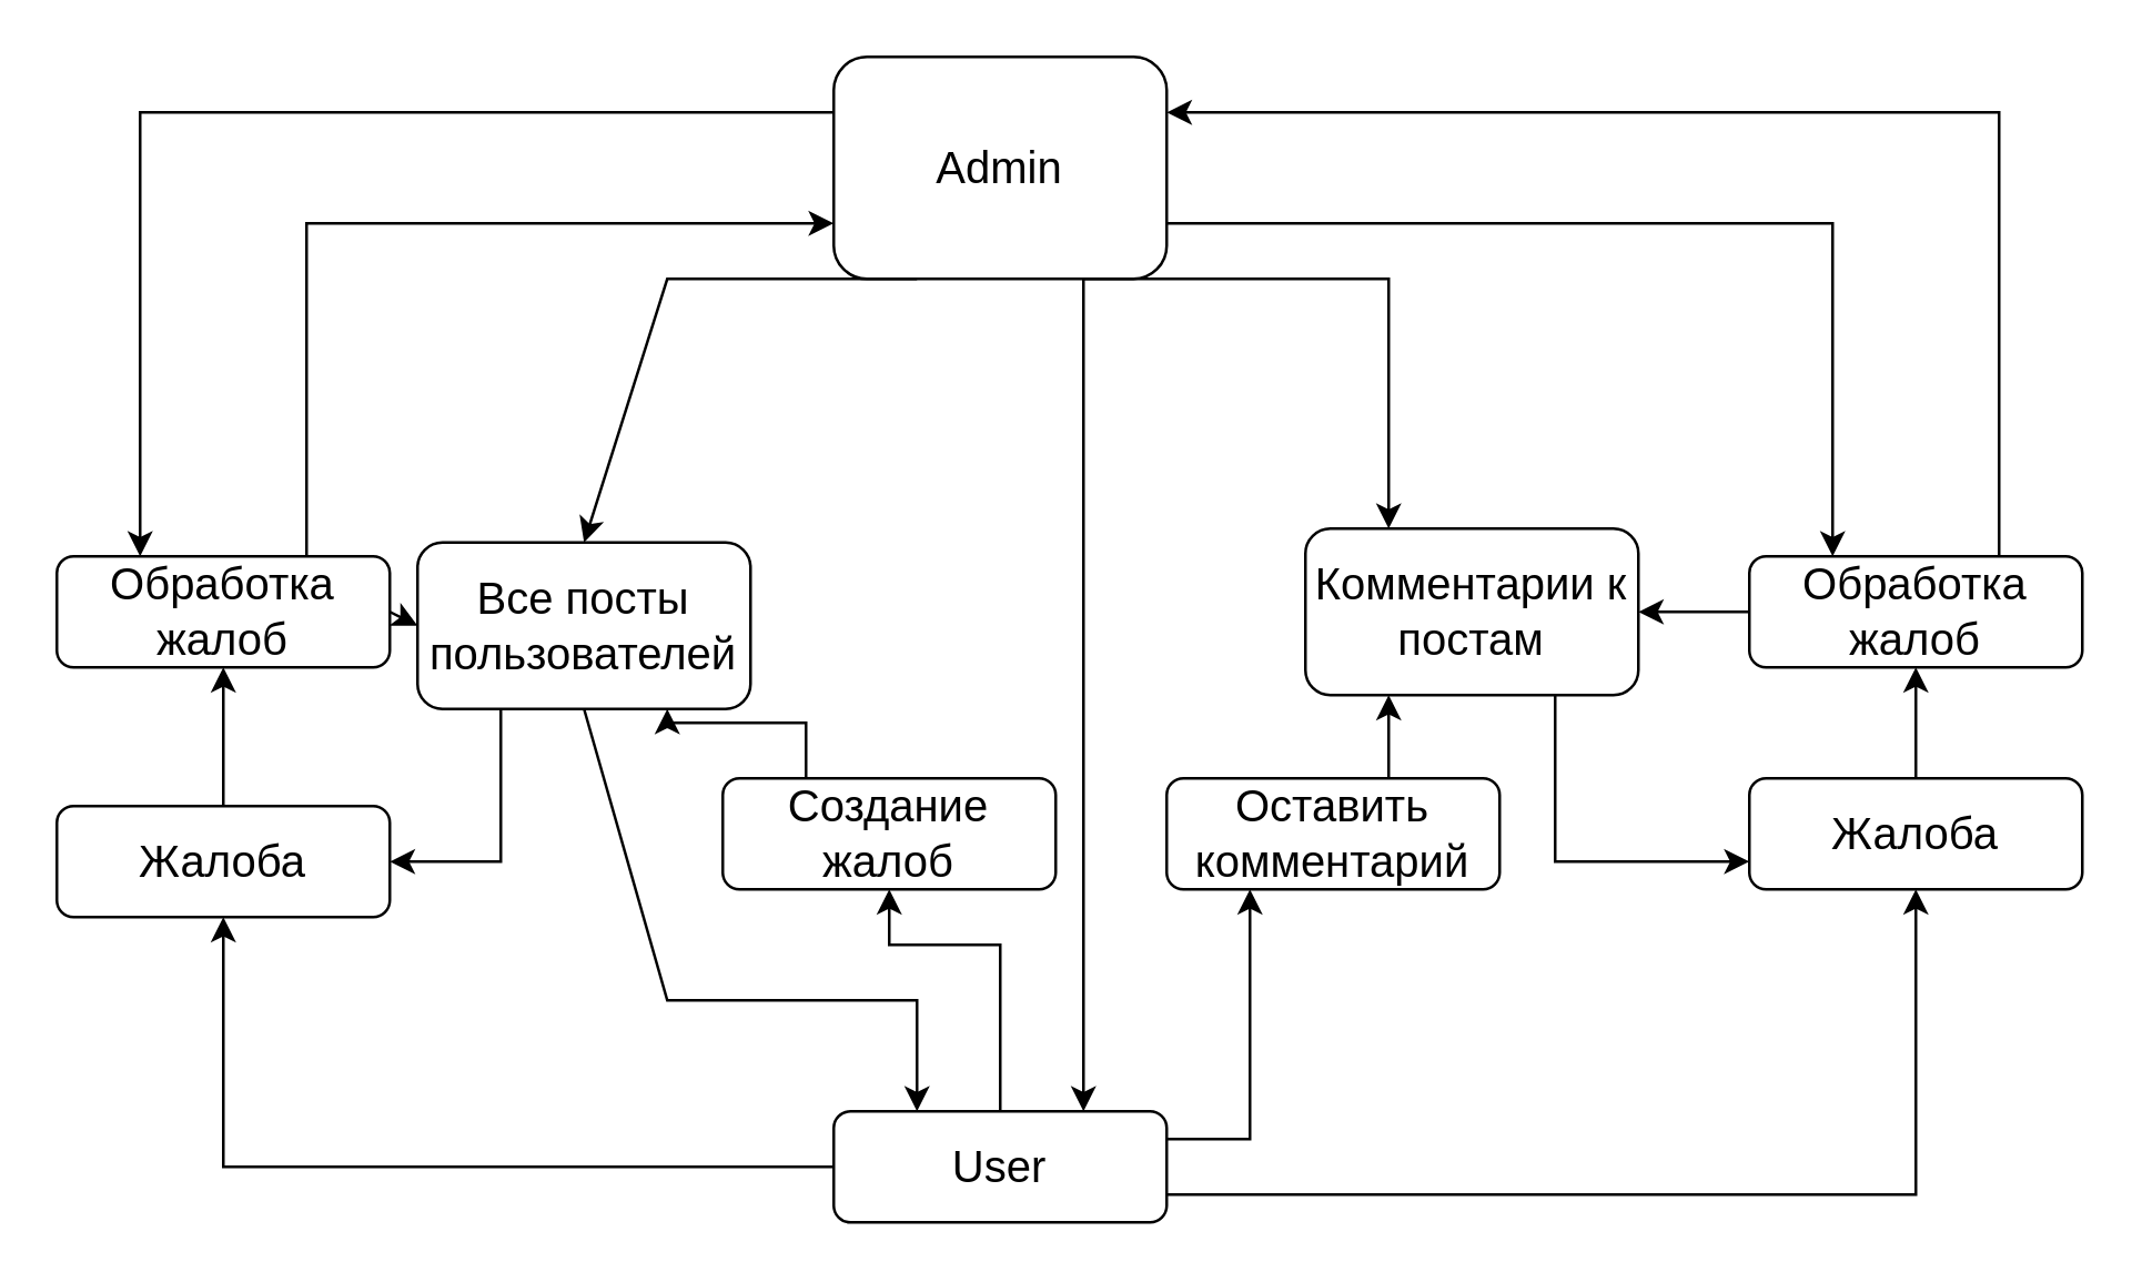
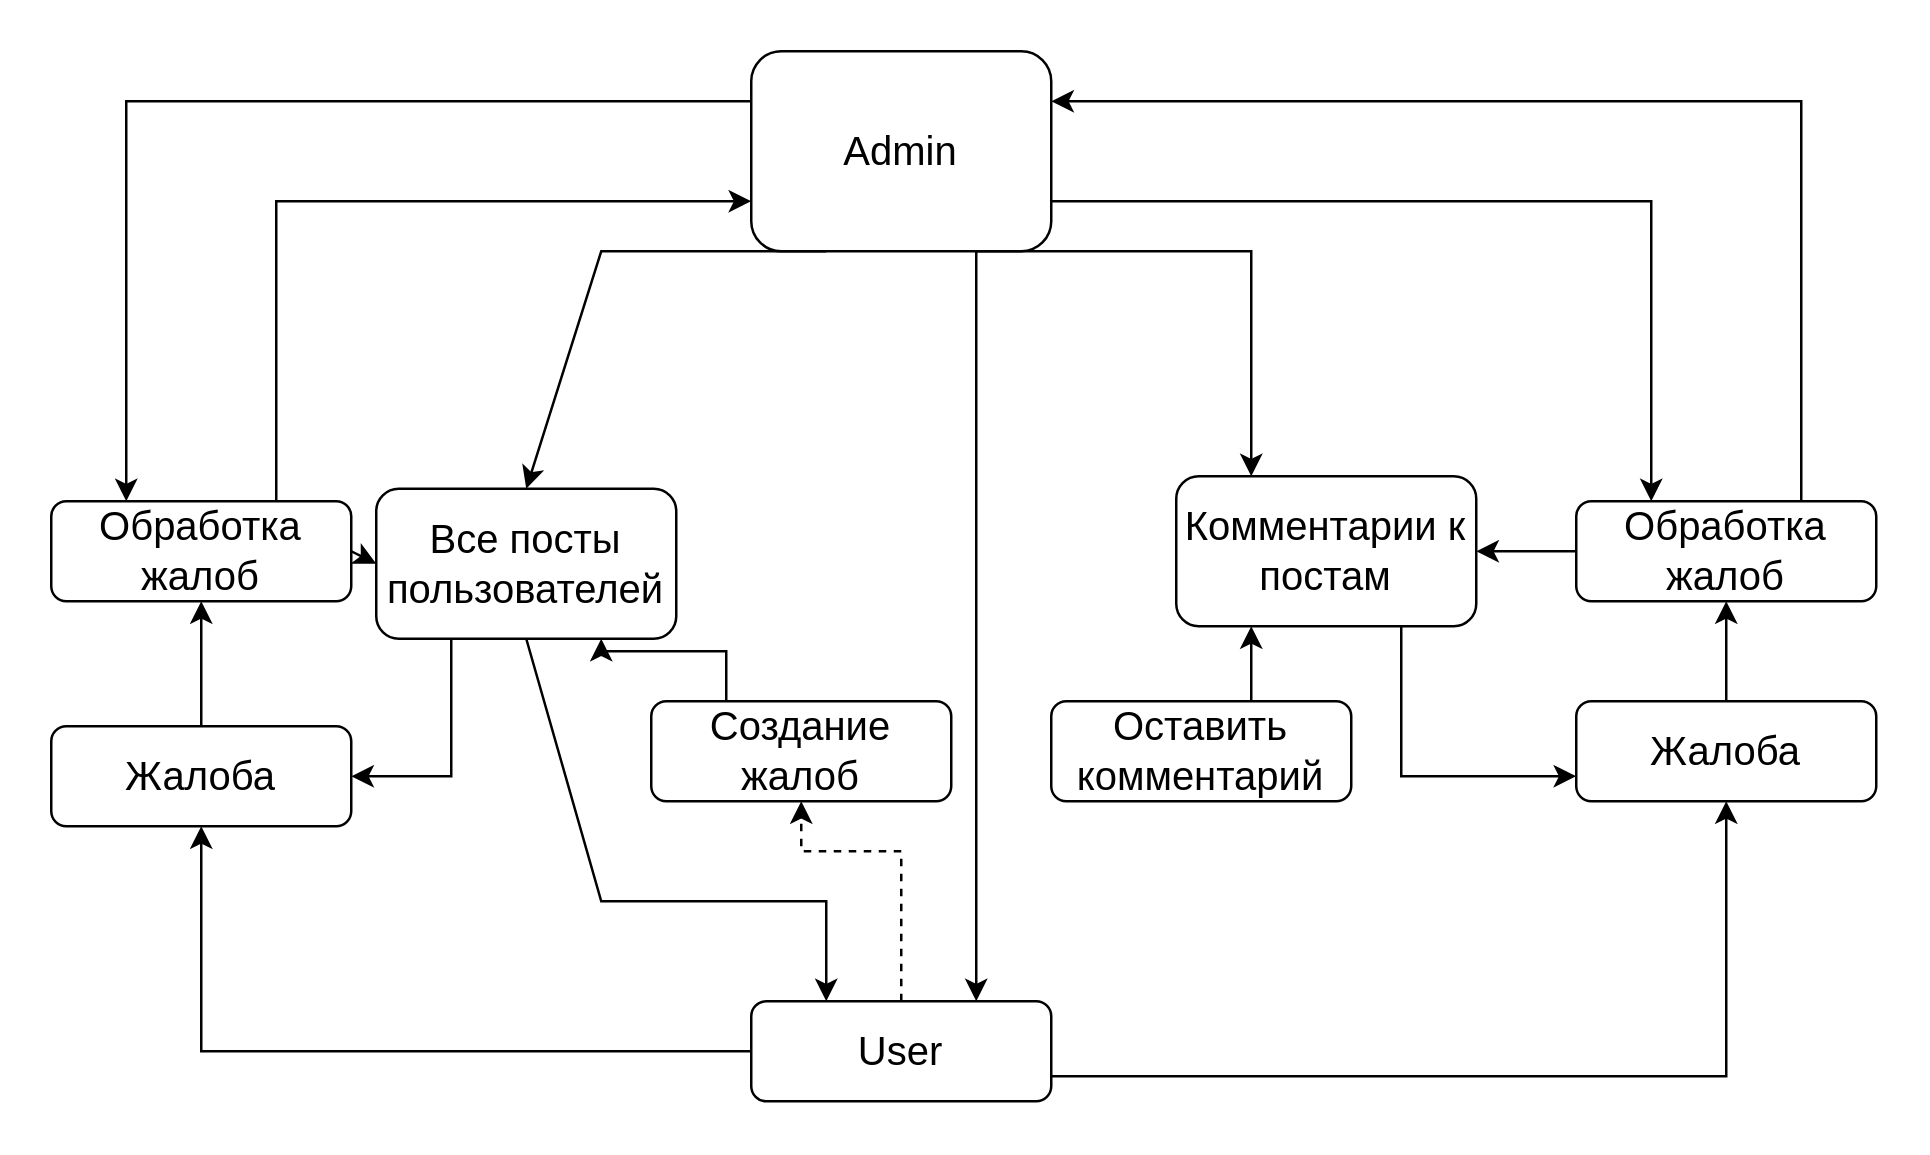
  <mxCell id="0" />
  <mxCell id="1" parent="0" />
  <mxCell id="2" style="edgeStyle=orthogonalEdgeStyle;rounded=0;orthogonalLoop=1;jettySize=auto;html=1;exitX=0;exitY=0.25;exitDx=0;exitDy=0;entryX=0.25;entryY=0;entryDx=0;entryDy=0;fontSize=16;" edge="1" parent="1" source="6" target="13"><mxGeometry relative="1" as="geometry" /></mxCell>
  <mxCell id="3" style="edgeStyle=orthogonalEdgeStyle;rounded=0;orthogonalLoop=1;jettySize=auto;html=1;exitX=0.75;exitY=1;exitDx=0;exitDy=0;entryX=0.75;entryY=0;entryDx=0;entryDy=0;" edge="1" parent="1" source="6" target="9"><mxGeometry relative="1" as="geometry" /></mxCell>
  <mxCell id="4" style="edgeStyle=orthogonalEdgeStyle;rounded=0;orthogonalLoop=1;jettySize=auto;html=1;exitX=0.75;exitY=1;exitDx=0;exitDy=0;entryX=0.25;entryY=0;entryDx=0;entryDy=0;fontSize=16;" edge="1" parent="1" source="6" target="24"><mxGeometry relative="1" as="geometry"><Array as="points"><mxPoint x="500" y="100" /></Array></mxGeometry></mxCell>
  <mxCell id="5" style="edgeStyle=orthogonalEdgeStyle;rounded=0;orthogonalLoop=1;jettySize=auto;html=1;exitX=1;exitY=0.75;exitDx=0;exitDy=0;entryX=0.25;entryY=0;entryDx=0;entryDy=0;fontSize=16;" edge="1" parent="1" source="6" target="29"><mxGeometry relative="1" as="geometry" /></mxCell>
  <mxCell id="6" value="&lt;font style=&quot;font-size: 16px;&quot;&gt;Admin&lt;/font&gt;" style="rounded=1;whiteSpace=wrap;html=1;" vertex="1" parent="1"><mxGeometry x="300" y="20" width="120" height="80" as="geometry" /></mxCell>
- <mxCell id="7" style="edgeStyle=orthogonalEdgeStyle;rounded=0;orthogonalLoop=1;jettySize=auto;html=1;exitX=1;exitY=0.25;exitDx=0;exitDy=0;entryX=0.25;entryY=1;entryDx=0;entryDy=0;fontSize=16;" edge="1" parent="1" source="9" target="26"><mxGeometry relative="1" as="geometry" /></mxCell>
  <mxCell id="8" style="edgeStyle=orthogonalEdgeStyle;rounded=0;orthogonalLoop=1;jettySize=auto;html=1;exitX=1;exitY=0.75;exitDx=0;exitDy=0;entryX=0.5;entryY=1;entryDx=0;entryDy=0;fontSize=16;" edge="1" parent="1" source="9" target="31"><mxGeometry relative="1" as="geometry" /></mxCell>
  <mxCell id="9" value="User" style="rounded=1;whiteSpace=wrap;html=1;fontSize=16;" vertex="1" parent="1"><mxGeometry x="300" y="400" width="120" height="40" as="geometry" /></mxCell>
  <mxCell id="10" value="" style="endArrow=classic;html=1;rounded=0;fontSize=16;exitX=0;exitY=0.5;exitDx=0;exitDy=0;entryX=0.5;entryY=1;entryDx=0;entryDy=0;" edge="1" parent="1" source="9" target="11"><mxGeometry width="50" height="50" relative="1" as="geometry"><mxPoint x="330" y="390" as="sourcePoint" /><mxPoint x="60" y="320" as="targetPoint" /><Array as="points"><mxPoint x="80" y="420" /></Array></mxGeometry></mxCell>
  <mxCell id="11" value="Жалоба" style="rounded=1;whiteSpace=wrap;html=1;fontSize=16;" vertex="1" parent="1"><mxGeometry x="20" y="290" width="120" height="40" as="geometry" /></mxCell>
  <mxCell id="12" style="edgeStyle=orthogonalEdgeStyle;rounded=0;orthogonalLoop=1;jettySize=auto;html=1;exitX=0.75;exitY=0;exitDx=0;exitDy=0;entryX=0;entryY=0.75;entryDx=0;entryDy=0;fontSize=16;" edge="1" parent="1" source="13" target="6"><mxGeometry relative="1" as="geometry" /></mxCell>
  <mxCell id="13" value="Обработка жалоб" style="rounded=1;whiteSpace=wrap;html=1;fontSize=16;" vertex="1" parent="1"><mxGeometry x="20" y="200" width="120" height="40" as="geometry" /></mxCell>
  <mxCell id="14" value="" style="endArrow=classic;html=1;rounded=0;fontSize=16;exitX=0.5;exitY=0;exitDx=0;exitDy=0;entryX=0.5;entryY=1;entryDx=0;entryDy=0;" edge="1" parent="1" source="11" target="13"><mxGeometry width="50" height="50" relative="1" as="geometry"><mxPoint x="330" y="390" as="sourcePoint" /><mxPoint x="380" y="340" as="targetPoint" /></mxGeometry></mxCell>
  <mxCell id="15" style="edgeStyle=orthogonalEdgeStyle;rounded=0;orthogonalLoop=1;jettySize=auto;html=1;exitX=0.25;exitY=1;exitDx=0;exitDy=0;entryX=1;entryY=0.5;entryDx=0;entryDy=0;" edge="1" parent="1" source="16" target="11"><mxGeometry relative="1" as="geometry" /></mxCell>
  <mxCell id="16" value="Все посты пользователей" style="rounded=1;whiteSpace=wrap;html=1;fontSize=16;" vertex="1" parent="1"><mxGeometry x="150" y="195" width="120" height="60" as="geometry" /></mxCell>
  <mxCell id="17" value="" style="endArrow=classic;html=1;rounded=0;fontSize=16;exitX=1;exitY=0.5;exitDx=0;exitDy=0;entryX=0;entryY=0.5;entryDx=0;entryDy=0;" edge="1" parent="1" source="13" target="16"><mxGeometry width="50" height="50" relative="1" as="geometry"><mxPoint x="330" y="370" as="sourcePoint" /><mxPoint x="380" y="320" as="targetPoint" /></mxGeometry></mxCell>
  <mxCell id="18" value="" style="endArrow=classic;html=1;rounded=0;fontSize=16;exitX=0.25;exitY=1;exitDx=0;exitDy=0;entryX=0.5;entryY=0;entryDx=0;entryDy=0;" edge="1" parent="1" source="6" target="16"><mxGeometry width="50" height="50" relative="1" as="geometry"><mxPoint x="330" y="370" as="sourcePoint" /><mxPoint x="380" y="320" as="targetPoint" /><Array as="points"><mxPoint x="240" y="100" /></Array></mxGeometry></mxCell>
  <mxCell id="19" value="" style="endArrow=classic;html=1;rounded=0;fontSize=16;exitX=0.5;exitY=1;exitDx=0;exitDy=0;entryX=0.25;entryY=0;entryDx=0;entryDy=0;" edge="1" parent="1" source="16" target="9"><mxGeometry width="50" height="50" relative="1" as="geometry"><mxPoint x="330" y="370" as="sourcePoint" /><mxPoint x="380" y="320" as="targetPoint" /><Array as="points"><mxPoint x="240" y="360" /><mxPoint x="330" y="360" /></Array></mxGeometry></mxCell>
- <mxCell id="20" value="" style="endArrow=classic;html=1;rounded=0;fontSize=16;exitX=0.5;exitY=0;exitDx=0;exitDy=0;" edge="1" parent="1" source="9" target="22"><mxGeometry width="50" height="50" relative="1" as="geometry"><mxPoint x="330" y="370" as="sourcePoint" /><mxPoint x="400" y="320" as="targetPoint" /><Array as="points"><mxPoint x="360" y="340" /><mxPoint x="320" y="340" /></Array></mxGeometry></mxCell>
+ <mxCell id="20" value="" style="endArrow=classic;html=1;rounded=0;fontSize=16;exitX=0.5;exitY=0;exitDx=0;exitDy=0;dashed=1;" edge="1" parent="1" source="9" target="22"><mxGeometry width="50" height="50" relative="1" as="geometry"><mxPoint x="330" y="370" as="sourcePoint" /><mxPoint x="400" y="320" as="targetPoint" /><Array as="points"><mxPoint x="360" y="340" /><mxPoint x="320" y="340" /></Array></mxGeometry></mxCell>
  <mxCell id="21" style="edgeStyle=orthogonalEdgeStyle;rounded=0;orthogonalLoop=1;jettySize=auto;html=1;exitX=0.25;exitY=0;exitDx=0;exitDy=0;entryX=0.75;entryY=1;entryDx=0;entryDy=0;fontSize=16;" edge="1" parent="1" source="22" target="16"><mxGeometry relative="1" as="geometry" /></mxCell>
  <mxCell id="22" value="Создание жалоб" style="rounded=1;whiteSpace=wrap;html=1;fontSize=16;" vertex="1" parent="1"><mxGeometry x="260" y="280" width="120" height="40" as="geometry" /></mxCell>
  <mxCell id="23" style="edgeStyle=orthogonalEdgeStyle;rounded=0;orthogonalLoop=1;jettySize=auto;html=1;exitX=0.75;exitY=1;exitDx=0;exitDy=0;entryX=0;entryY=0.75;entryDx=0;entryDy=0;fontSize=16;" edge="1" parent="1" source="24" target="31"><mxGeometry relative="1" as="geometry" /></mxCell>
  <mxCell id="24" value="&lt;font style=&quot;font-size: 16px;&quot;&gt;Комментарии к постам&lt;/font&gt;" style="rounded=1;whiteSpace=wrap;html=1;" vertex="1" parent="1"><mxGeometry x="470" y="190" width="120" height="60" as="geometry" /></mxCell>
  <mxCell id="25" style="edgeStyle=orthogonalEdgeStyle;rounded=0;orthogonalLoop=1;jettySize=auto;html=1;exitX=0.75;exitY=0;exitDx=0;exitDy=0;entryX=0.25;entryY=1;entryDx=0;entryDy=0;fontSize=16;" edge="1" parent="1" source="26" target="24"><mxGeometry relative="1" as="geometry" /></mxCell>
  <mxCell id="26" value="Оставить комментарий" style="rounded=1;whiteSpace=wrap;html=1;fontSize=16;" vertex="1" parent="1"><mxGeometry x="420" y="280" width="120" height="40" as="geometry" /></mxCell>
  <mxCell id="27" style="edgeStyle=orthogonalEdgeStyle;rounded=0;orthogonalLoop=1;jettySize=auto;html=1;exitX=0;exitY=0.5;exitDx=0;exitDy=0;entryX=1;entryY=0.5;entryDx=0;entryDy=0;fontSize=16;" edge="1" parent="1" source="29" target="24"><mxGeometry relative="1" as="geometry" /></mxCell>
  <mxCell id="28" style="edgeStyle=orthogonalEdgeStyle;rounded=0;orthogonalLoop=1;jettySize=auto;html=1;exitX=0.75;exitY=0;exitDx=0;exitDy=0;entryX=1;entryY=0.25;entryDx=0;entryDy=0;fontSize=16;" edge="1" parent="1" source="29" target="6"><mxGeometry relative="1" as="geometry" /></mxCell>
  <mxCell id="29" value="Обработка жалоб" style="rounded=1;whiteSpace=wrap;html=1;fontSize=16;" vertex="1" parent="1"><mxGeometry x="630" y="200" width="120" height="40" as="geometry" /></mxCell>
  <mxCell id="30" style="edgeStyle=orthogonalEdgeStyle;rounded=0;orthogonalLoop=1;jettySize=auto;html=1;exitX=0.5;exitY=0;exitDx=0;exitDy=0;entryX=0.5;entryY=1;entryDx=0;entryDy=0;fontSize=16;" edge="1" parent="1" source="31" target="29"><mxGeometry relative="1" as="geometry" /></mxCell>
  <mxCell id="31" value="Жалоба" style="rounded=1;whiteSpace=wrap;html=1;fontSize=16;" vertex="1" parent="1"><mxGeometry x="630" y="280" width="120" height="40" as="geometry" /></mxCell>
